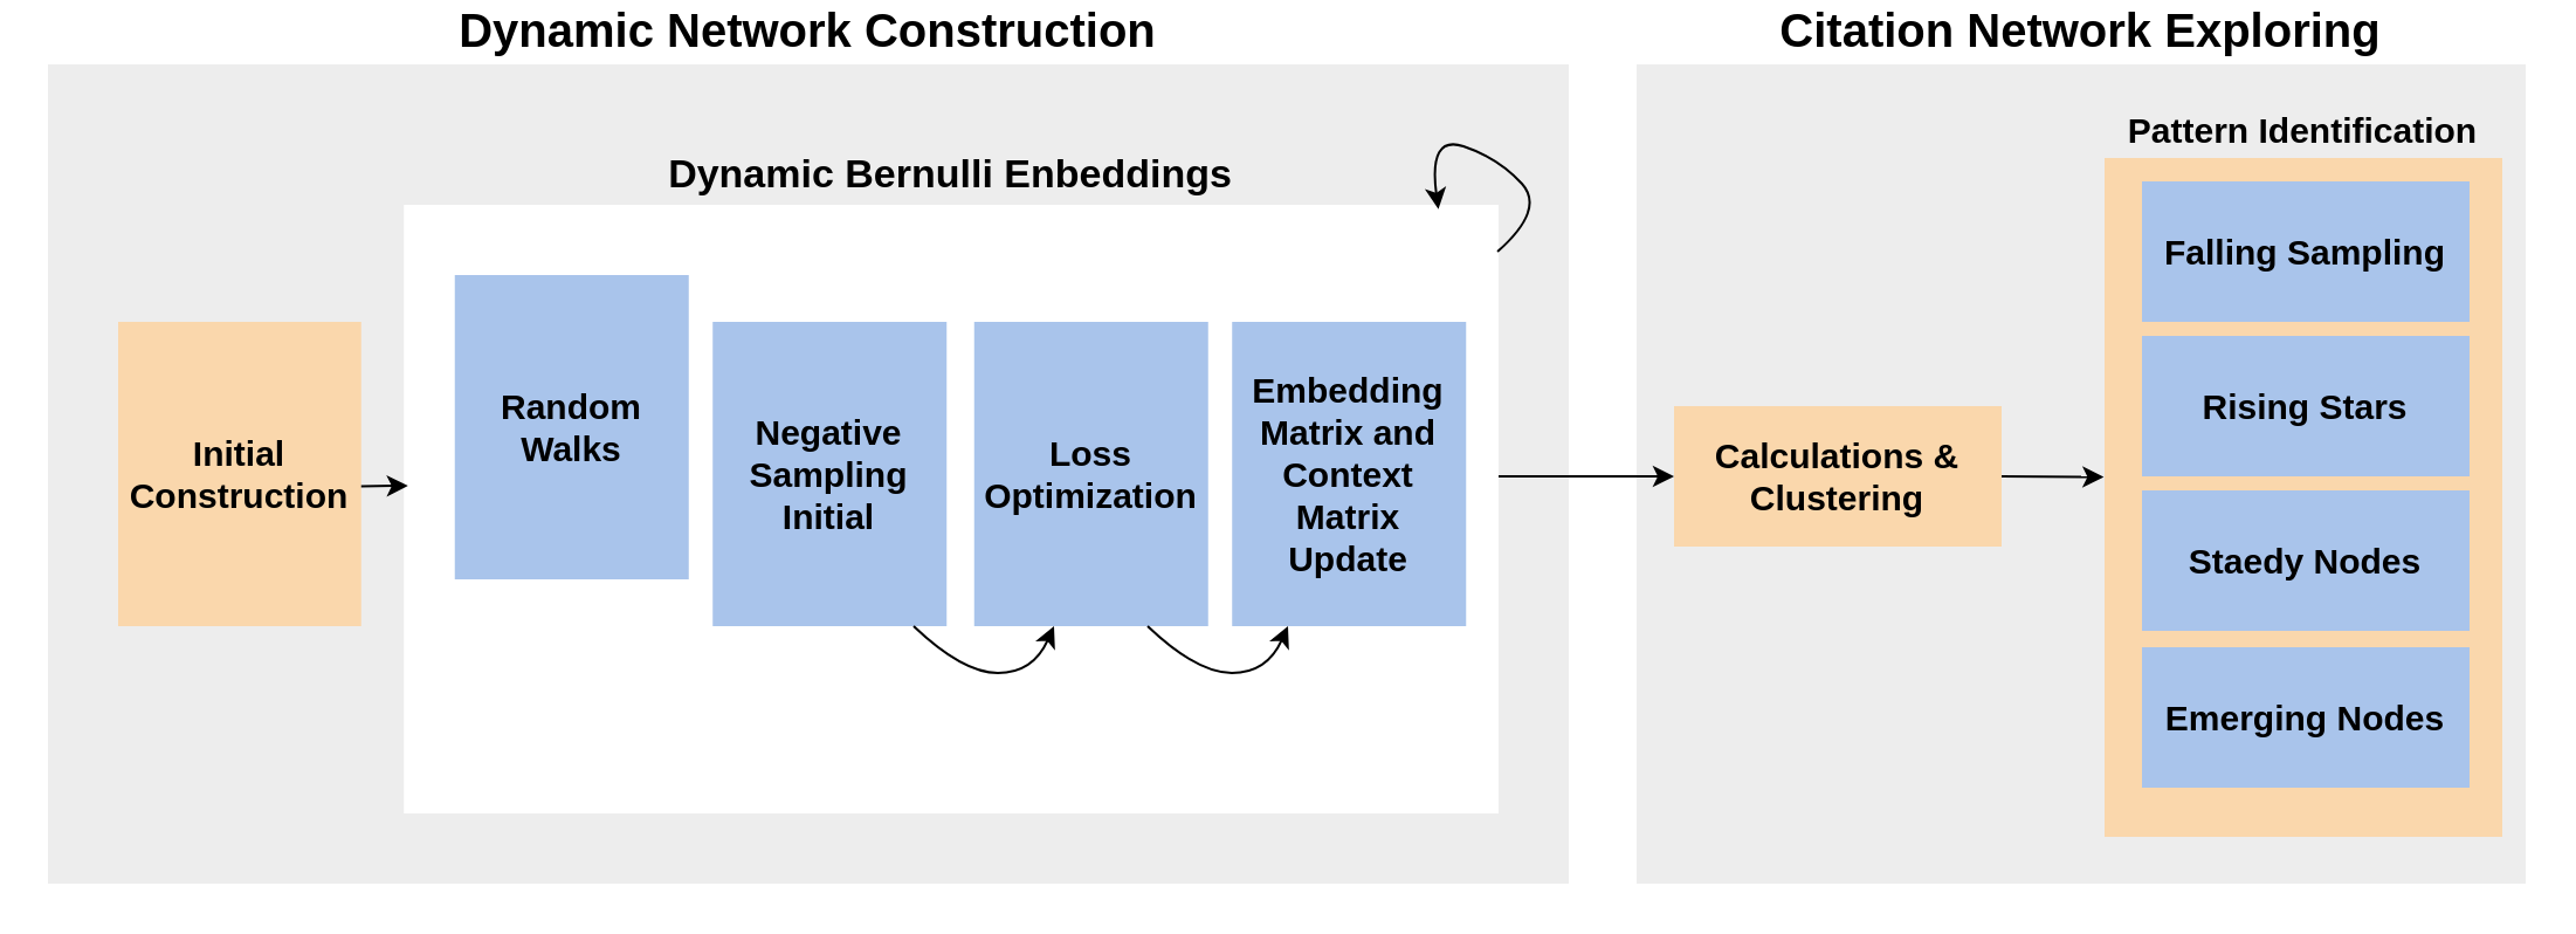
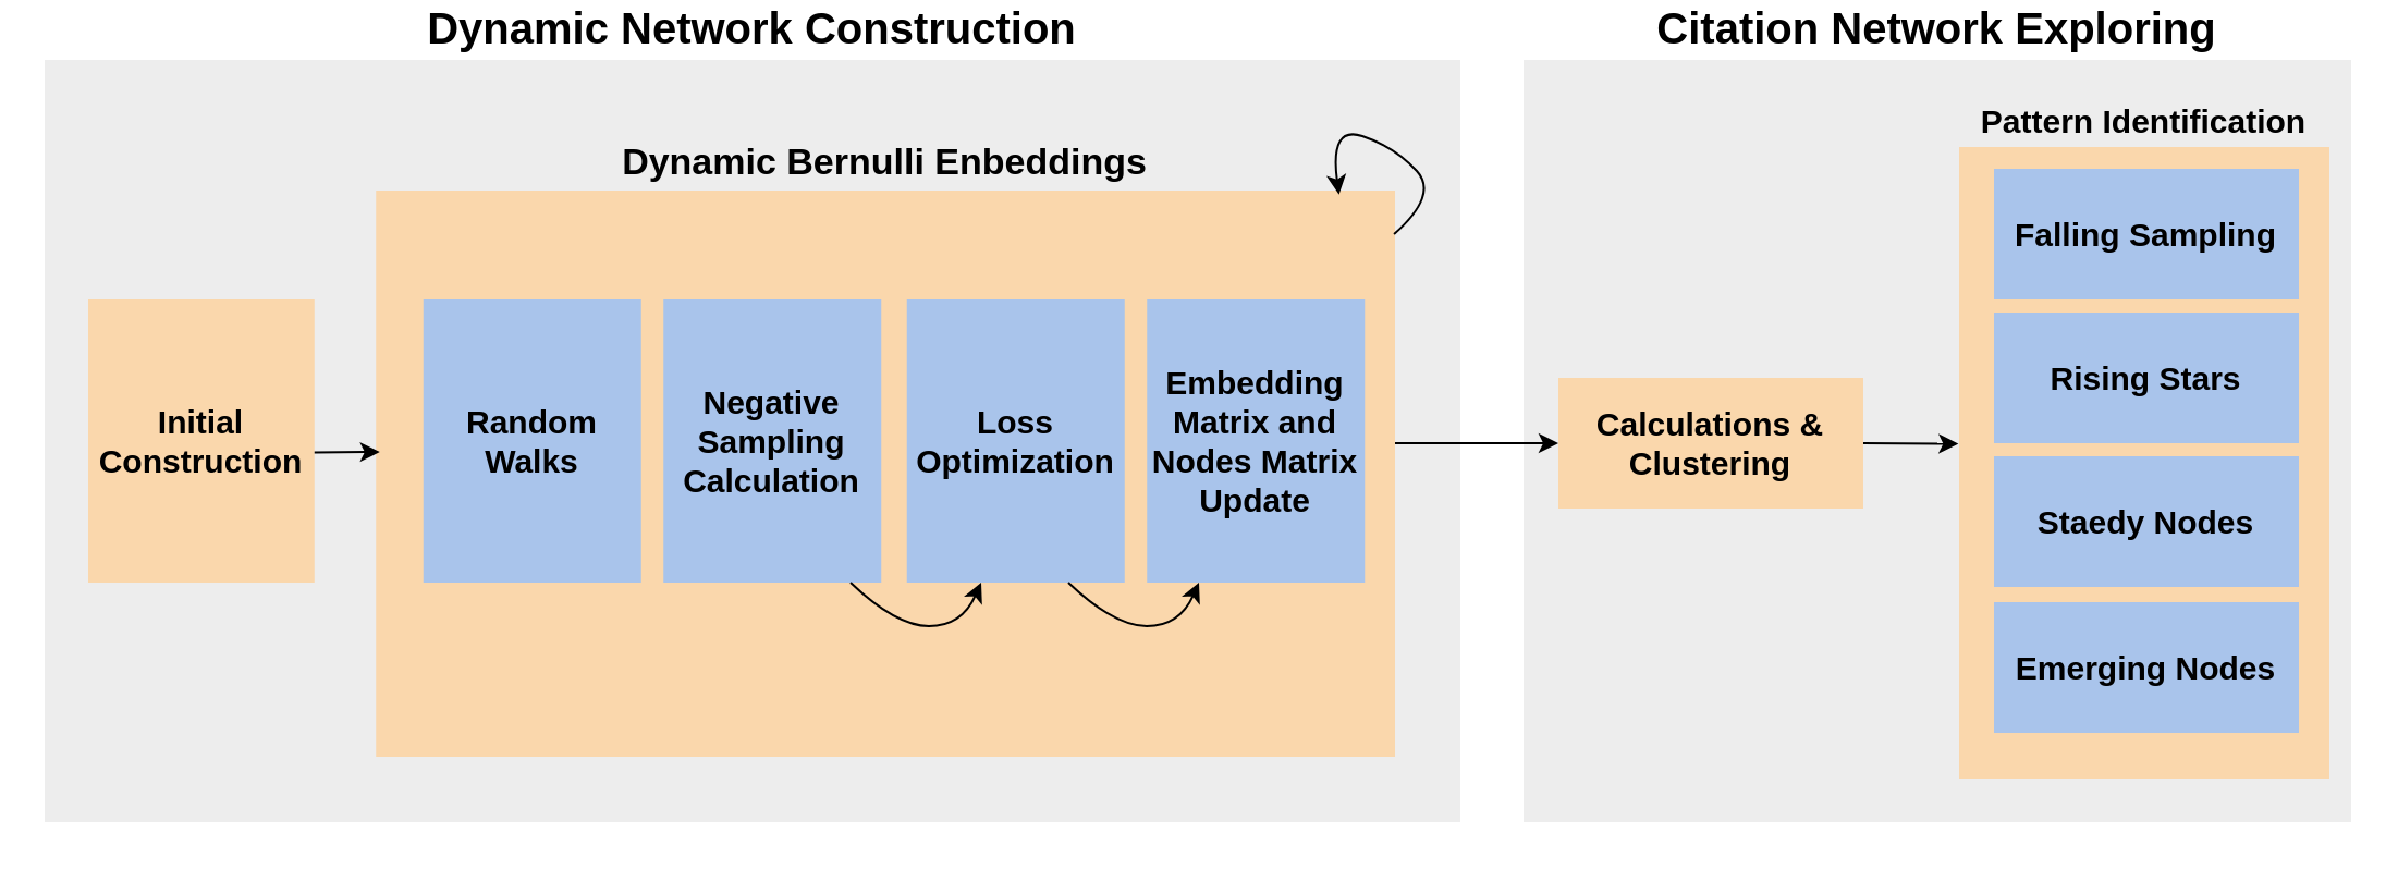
  <mxCell id="0" />
  <mxCell id="1" parent="0" />
  <mxCell id="2" value="Dynamic Network Construction" style="rounded=0;whiteSpace=wrap;html=1;labelPosition=center;verticalLabelPosition=top;align=center;verticalAlign=bottom;fillColor=#EDEDED;strokeColor=none;fontSize=20;fontStyle=1" parent="1" vertex="1"><mxGeometry x="20" y="20" width="650" height="350" as="geometry" /></mxCell>
- <mxCell id="3" value="Dynamic Bernulli Enbeddings" style="rounded=0;whiteSpace=wrap;html=1;labelPosition=center;verticalLabelPosition=top;align=center;verticalAlign=bottom;fillColor=#ffffff;strokeColor=none;fontSize=17;fontStyle=1;" parent="1" vertex="1"><mxGeometry x="172.12" y="80" width="467.88" height="260" as="geometry" /></mxCell>
- <mxCell id="4" value="Initial Construction" style="rounded=0;whiteSpace=wrap;html=1;fillColor=#fad7ac;strokeColor=none;fontSize=15;fontStyle=1" parent="1" vertex="1"><mxGeometry x="50" y="130" width="103.88" height="130" as="geometry" /></mxCell>
- <mxCell id="5" value="Random Walks" style="rounded=0;whiteSpace=wrap;html=1;fillColor=#A9C4EB;strokeColor=none;fontSize=15;fontStyle=1" parent="1" vertex="1"><mxGeometry x="193.88" y="110" width="100" height="130" as="geometry" /></mxCell>
- <mxCell id="6" value="Negative Sampling Initial" style="rounded=0;whiteSpace=wrap;html=1;fillColor=#A9C4EB;strokeColor=none;fontSize=15;fontStyle=1" parent="1" vertex="1"><mxGeometry x="304.12" y="130" width="100" height="130" as="geometry" /></mxCell>
+ <mxCell id="3" value="Dynamic Bernulli Enbeddings" style="rounded=0;whiteSpace=wrap;html=1;labelPosition=center;verticalLabelPosition=top;align=center;verticalAlign=bottom;fillColor=#FAD7AC;strokeColor=none;fontSize=17;fontStyle=1" parent="1" vertex="1"><mxGeometry x="172.12" y="80" width="467.88" height="260" as="geometry" /></mxCell>
+ <mxCell id="4" value="Initial Construction" style="rounded=0;whiteSpace=wrap;html=1;fillColor=#fad7ac;strokeColor=none;fontSize=15;fontStyle=1" parent="1" vertex="1"><mxGeometry x="40" y="130" width="103.88" height="130" as="geometry" /></mxCell>
+ <mxCell id="5" value="Random Walks" style="rounded=0;whiteSpace=wrap;html=1;fillColor=#A9C4EB;strokeColor=none;fontSize=15;fontStyle=1" parent="1" vertex="1"><mxGeometry x="193.88" y="130" width="100" height="130" as="geometry" /></mxCell>
+ <mxCell id="6" value="Negative Sampling Calculation" style="rounded=0;whiteSpace=wrap;html=1;fillColor=#A9C4EB;strokeColor=none;fontSize=15;fontStyle=1" parent="1" vertex="1"><mxGeometry x="304.12" y="130" width="100" height="130" as="geometry" /></mxCell>
  <mxCell id="7" value="Loss Optimization" style="rounded=0;whiteSpace=wrap;html=1;fillColor=#A9C4EB;strokeColor=none;fontSize=15;fontStyle=1" parent="1" vertex="1"><mxGeometry x="415.88" y="130" width="100" height="130" as="geometry" /></mxCell>
- <mxCell id="8" value="Embedding Matrix and Context Matrix Update" style="rounded=0;whiteSpace=wrap;html=1;fillColor=#A9C4EB;strokeColor=none;fontSize=15;fontStyle=1" parent="1" vertex="1"><mxGeometry x="526.12" y="130" width="100" height="130" as="geometry" /></mxCell>
+ <mxCell id="8" value="Embedding Matrix and Nodes Matrix Update" style="rounded=0;whiteSpace=wrap;html=1;fillColor=#A9C4EB;strokeColor=none;fontSize=15;fontStyle=1" parent="1" vertex="1"><mxGeometry x="526.12" y="130" width="100" height="130" as="geometry" /></mxCell>
  <mxCell id="9" value="" style="endArrow=classic;html=1;rounded=0;exitX=1;exitY=0.54;exitDx=0;exitDy=0;exitPerimeter=0;fontStyle=1" parent="1" source="4" edge="1"><mxGeometry width="50" height="50" relative="1" as="geometry"><mxPoint x="112.12" y="200.01" as="sourcePoint" /><mxPoint x="173.88" y="200" as="targetPoint" /></mxGeometry></mxCell>
  <mxCell id="10" value="&lt;span lang=&quot;EN-US&quot; style=&quot;font-size:12.0pt;mso-bidi-font-size:11.0pt;line-height:107%;&lt;br/&gt;font-family:&amp;quot;Times New Roman&amp;quot;,serif;mso-ascii-theme-font:major-bidi;mso-fareast-font-family:&lt;br/&gt;Calibri;mso-hansi-theme-font:major-bidi;mso-bidi-font-family:Calibri;&lt;br/&gt;mso-font-kerning:0pt;mso-ligatures:none;mso-ansi-language:EN-US;mso-fareast-language:&lt;br/&gt;#0C00;mso-bidi-language:AR-SA&quot;&gt;&lt;br&gt; &lt;br&gt; &lt;br&gt;  &lt;br&gt;  &lt;br&gt;  &lt;br&gt;  &lt;br&gt;  &lt;br&gt;  &lt;br&gt;  &lt;br&gt;  &lt;br&gt;  &lt;br&gt;  &lt;br&gt;  &lt;br&gt;  &lt;br&gt; &lt;br&gt; &lt;br&gt; &lt;br&gt;&lt;br&gt; &lt;br&gt;&lt;/span&gt;" style="edgeLabel;html=1;align=center;verticalAlign=middle;resizable=0;points=[];fontStyle=1" parent="9" vertex="1" connectable="0"><mxGeometry x="-0.033" y="-1" relative="1" as="geometry"><mxPoint as="offset" /></mxGeometry></mxCell>
  <mxCell id="11" value="fixed Graphs" style="edgeLabel;html=1;align=center;verticalAlign=middle;resizable=0;points=[];fontColor=none;noLabel=1;fontStyle=1" parent="9" vertex="1" connectable="0"><mxGeometry x="-0.079" y="-1" relative="1" as="geometry"><mxPoint x="-2" y="19" as="offset" /></mxGeometry></mxCell>
  <mxCell id="12" value="" style="curved=1;endArrow=classic;html=1;rounded=0;exitX=0.999;exitY=0.077;exitDx=0;exitDy=0;entryX=0.945;entryY=0.007;entryDx=0;entryDy=0;entryPerimeter=0;exitPerimeter=0;fontStyle=1" parent="1" source="3" target="3" edge="1"><mxGeometry width="50" height="50" relative="1" as="geometry"><mxPoint x="733.88" y="10" as="sourcePoint" /><mxPoint x="826.88" y="10" as="targetPoint" /><Array as="points"><mxPoint x="660" y="82" /><mxPoint x="640" y="60" /><mxPoint x="610" y="50" /></Array></mxGeometry></mxCell>
  <mxCell id="13" value="For each Graph" style="edgeLabel;html=1;align=center;verticalAlign=middle;resizable=0;points=[];fontColor=none;noLabel=1;fontStyle=1" parent="12" vertex="1" connectable="0"><mxGeometry x="-0.069" y="2" relative="1" as="geometry"><mxPoint x="-54" y="-30" as="offset" /></mxGeometry></mxCell>
  <mxCell id="14" value="Citation Network Exploring" style="rounded=0;whiteSpace=wrap;html=1;fillColor=#EDEDED;strokeColor=none;labelPosition=center;verticalLabelPosition=top;align=center;verticalAlign=bottom;fontSize=20;fontStyle=1" parent="1" vertex="1"><mxGeometry x="699" y="20" width="380" height="350" as="geometry" /></mxCell>
  <mxCell id="15" value="Calculations &amp;amp; Clustering" style="rounded=0;whiteSpace=wrap;html=1;fillColor=#fad7ac;strokeColor=none;fontSize=15;fontStyle=1" parent="1" vertex="1"><mxGeometry x="715" y="166" width="140" height="60" as="geometry" /></mxCell>
  <mxCell id="16" value="Pattern Identification" style="rounded=0;whiteSpace=wrap;html=1;labelPosition=center;verticalLabelPosition=top;align=center;verticalAlign=bottom;fillColor=#FAD7AC;strokeColor=none;fontSize=15;fontStyle=1" parent="1" vertex="1"><mxGeometry x="899" y="60" width="170" height="290" as="geometry" /></mxCell>
  <mxCell id="17" value="Falling Sampling" style="rounded=0;whiteSpace=wrap;html=1;fillColor=#A9C4EB;strokeColor=none;fontSize=15;fontStyle=1" parent="1" vertex="1"><mxGeometry x="915" y="70" width="140" height="60" as="geometry" /></mxCell>
  <mxCell id="18" value="Rising Stars" style="rounded=0;whiteSpace=wrap;html=1;fillColor=#A9C4EB;strokeColor=none;fontSize=15;fontStyle=1" parent="1" vertex="1"><mxGeometry x="915" y="136" width="140" height="60" as="geometry" /></mxCell>
  <mxCell id="19" value="Emerging Nodes" style="rounded=0;whiteSpace=wrap;html=1;fillColor=#A9C4EB;strokeColor=none;fontSize=15;fontStyle=1" parent="1" vertex="1"><mxGeometry x="915" y="269" width="140" height="60" as="geometry" /></mxCell>
  <mxCell id="20" value="Staedy Nodes" style="rounded=0;whiteSpace=wrap;html=1;fillColor=#A9C4EB;strokeColor=none;fontSize=15;fontStyle=1" parent="1" vertex="1"><mxGeometry x="915" y="202" width="140" height="60" as="geometry" /></mxCell>
  <mxCell id="21" value="" style="curved=1;endArrow=classic;html=1;rounded=0;exitX=0.75;exitY=1;exitDx=0;exitDy=0;entryX=0.25;entryY=1;entryDx=0;entryDy=0;fontStyle=1" edge="1" parent="1"><mxGeometry width="50" height="50" relative="1" as="geometry"><mxPoint x="390" y="260" as="sourcePoint" /><mxPoint x="450" y="260" as="targetPoint" /><Array as="points"><mxPoint x="411" y="280" /><mxPoint x="441" y="280" /></Array></mxGeometry></mxCell>
  <mxCell id="22" value="Node Walks Sequences" style="edgeLabel;html=1;align=center;verticalAlign=middle;resizable=0;points=[];fontColor=none;noLabel=1;fontStyle=1" vertex="1" connectable="0" parent="21"><mxGeometry x="0.212" y="-1" relative="1" as="geometry"><mxPoint x="-5" y="9" as="offset" /></mxGeometry></mxCell>
  <mxCell id="23" value="" style="curved=1;endArrow=classic;html=1;rounded=0;exitX=0.75;exitY=1;exitDx=0;exitDy=0;entryX=0.25;entryY=1;entryDx=0;entryDy=0;fontStyle=1" edge="1" parent="1"><mxGeometry width="50" height="50" relative="1" as="geometry"><mxPoint x="490" y="260" as="sourcePoint" /><mxPoint x="550" y="260" as="targetPoint" /><Array as="points"><mxPoint x="511" y="280" /><mxPoint x="541" y="280" /></Array></mxGeometry></mxCell>
  <mxCell id="24" value="Node Walks Sequences" style="edgeLabel;html=1;align=center;verticalAlign=middle;resizable=0;points=[];fontColor=none;noLabel=1;fontStyle=1" vertex="1" connectable="0" parent="23"><mxGeometry x="0.212" y="-1" relative="1" as="geometry"><mxPoint x="-5" y="9" as="offset" /></mxGeometry></mxCell>
  <mxCell id="25" value="" style="curved=1;endArrow=classic;html=1;rounded=0;exitX=0.962;exitY=1.002;exitDx=0;exitDy=0;entryX=0;entryY=0.5;entryDx=0;entryDy=0;fontStyle=1;exitPerimeter=0;fontSize=8;" edge="1" parent="1" target="15"><mxGeometry width="50" height="50" relative="1" as="geometry"><mxPoint x="640" y="196" as="sourcePoint" /><mxPoint x="740.44" y="196" as="targetPoint" /><Array as="points" /></mxGeometry></mxCell>
  <mxCell id="26" value="Node Walks Sequences" style="edgeLabel;html=1;align=center;verticalAlign=middle;resizable=0;points=[];fontColor=none;noLabel=1;fontStyle=1" vertex="1" connectable="0" parent="25"><mxGeometry x="0.212" y="-1" relative="1" as="geometry"><mxPoint x="-5" y="9" as="offset" /></mxGeometry></mxCell>
  <mxCell id="27" value="" style="endArrow=classic;html=1;rounded=0;exitX=1;exitY=0.54;exitDx=0;exitDy=0;exitPerimeter=0;fontStyle=1;entryX=-0.002;entryY=0.47;entryDx=0;entryDy=0;entryPerimeter=0;" edge="1" parent="1" target="16"><mxGeometry width="50" height="50" relative="1" as="geometry"><mxPoint x="855" y="196" as="sourcePoint" /><mxPoint x="884.88" y="196" as="targetPoint" /></mxGeometry></mxCell>
  <mxCell id="28" value="&lt;span lang=&quot;EN-US&quot; style=&quot;font-size:12.0pt;mso-bidi-font-size:11.0pt;line-height:107%;&lt;br/&gt;font-family:&amp;quot;Times New Roman&amp;quot;,serif;mso-ascii-theme-font:major-bidi;mso-fareast-font-family:&lt;br/&gt;Calibri;mso-hansi-theme-font:major-bidi;mso-bidi-font-family:Calibri;&lt;br/&gt;mso-font-kerning:0pt;mso-ligatures:none;mso-ansi-language:EN-US;mso-fareast-language:&lt;br/&gt;#0C00;mso-bidi-language:AR-SA&quot;&gt;&lt;br&gt; &lt;br&gt; &lt;br&gt;  &lt;br&gt;  &lt;br&gt;  &lt;br&gt;  &lt;br&gt;  &lt;br&gt;  &lt;br&gt;  &lt;br&gt;  &lt;br&gt;  &lt;br&gt;  &lt;br&gt;  &lt;br&gt;  &lt;br&gt; &lt;br&gt; &lt;br&gt; &lt;br&gt;&lt;br&gt; &lt;br&gt;&lt;/span&gt;" style="edgeLabel;html=1;align=center;verticalAlign=middle;resizable=0;points=[];fontStyle=1" vertex="1" connectable="0" parent="27"><mxGeometry x="-0.033" y="-1" relative="1" as="geometry"><mxPoint as="offset" /></mxGeometry></mxCell>
  <mxCell id="29" value="fixed Graphs" style="edgeLabel;html=1;align=center;verticalAlign=middle;resizable=0;points=[];fontColor=none;noLabel=1;fontStyle=1" vertex="1" connectable="0" parent="27"><mxGeometry x="-0.079" y="-1" relative="1" as="geometry"><mxPoint x="-2" y="19" as="offset" /></mxGeometry></mxCell>
